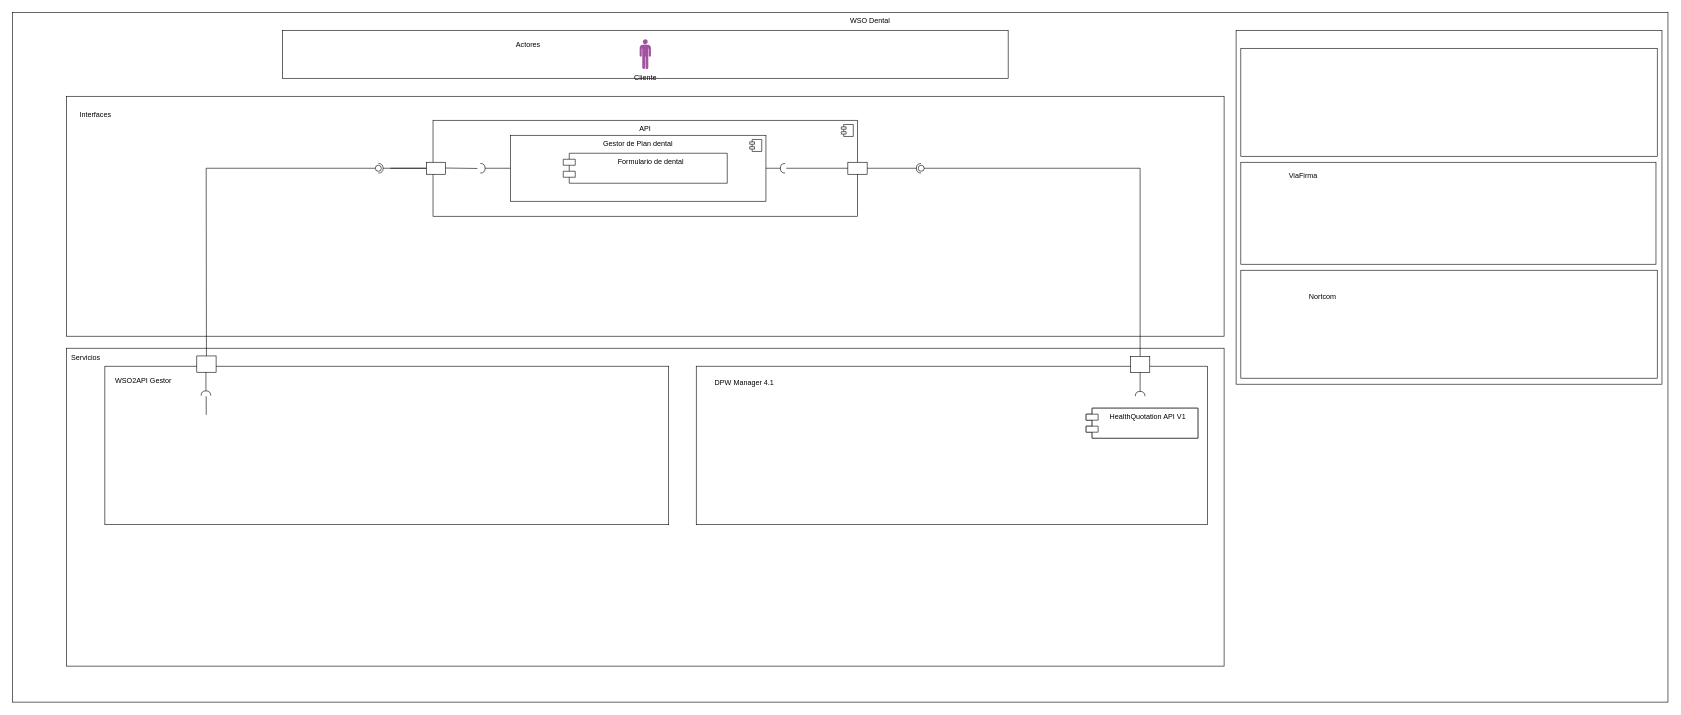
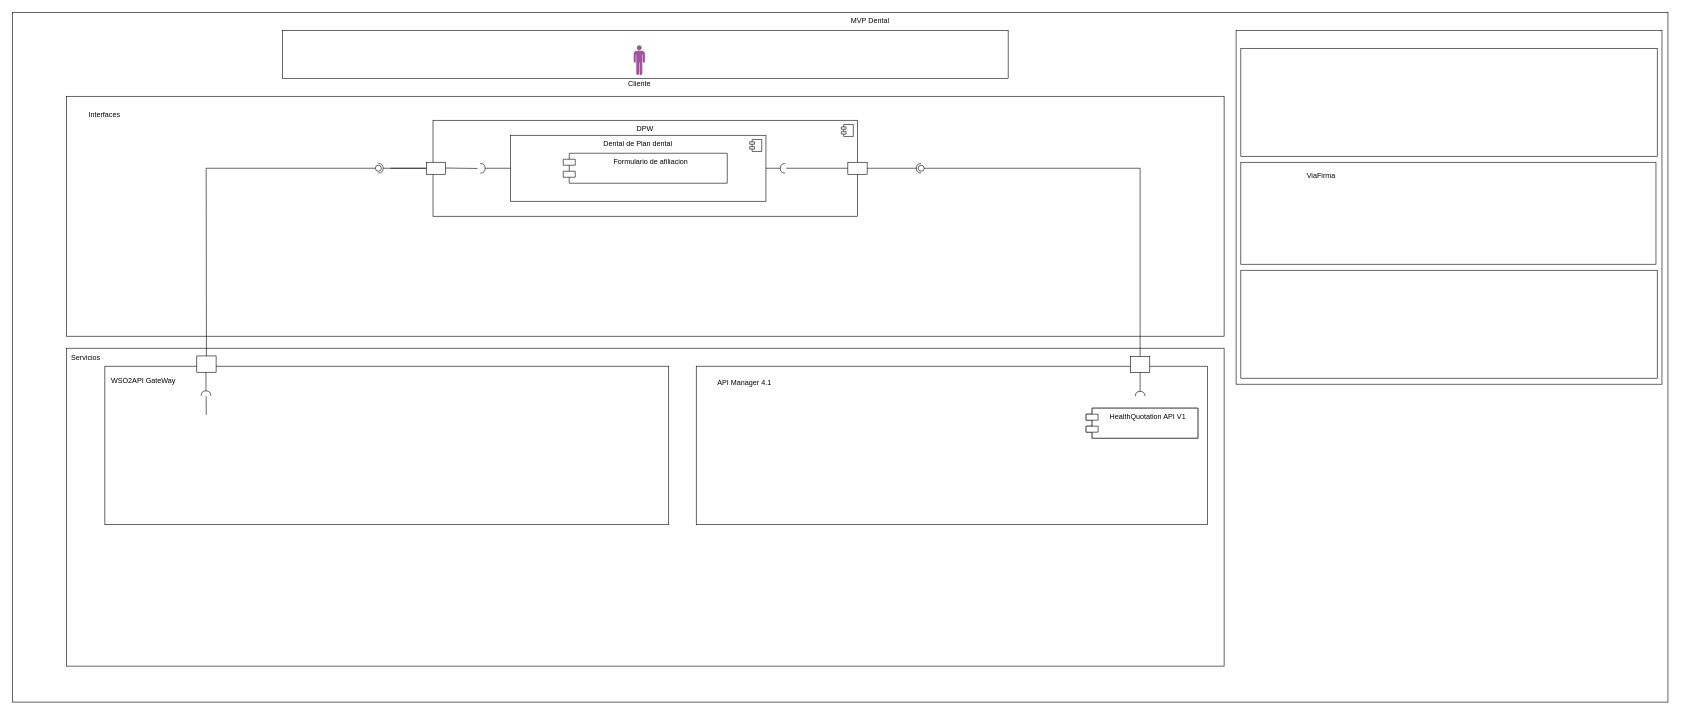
  <mxCell id="0" />
  <mxCell id="1" parent="0" />
  <mxCell id="2" value="" style="rounded=0;whiteSpace=wrap;html=1;align=left;" parent="1" vertex="1"><mxGeometry x="20" y="20" width="2760" height="1150" as="geometry" /></mxCell>
- <mxCell id="3" value="WSO Dental" style="text;html=1;strokeColor=none;fillColor=none;align=center;verticalAlign=middle;whiteSpace=wrap;rounded=0;" parent="1" vertex="1"><mxGeometry x="1340" y="20" width="220" height="30" as="geometry" /></mxCell>
+ <mxCell id="3" value="MVP Dental" style="text;html=1;strokeColor=none;fillColor=none;align=center;verticalAlign=middle;whiteSpace=wrap;rounded=0;" parent="1" vertex="1"><mxGeometry x="1340" y="20" width="220" height="30" as="geometry" /></mxCell>
  <mxCell id="4" value="" style="rounded=0;whiteSpace=wrap;html=1;" parent="1" vertex="1"><mxGeometry x="470" y="50" width="1210" height="80" as="geometry" /></mxCell>
- <mxCell id="5" value="Actores" style="text;html=1;strokeColor=none;fillColor=none;align=center;verticalAlign=middle;whiteSpace=wrap;rounded=0;" parent="1" vertex="1"><mxGeometry x="850" y="60" width="60" height="30" as="geometry" /></mxCell>
- <mxCell id="6" value="Cliente" style="verticalLabelPosition=bottom;sketch=0;html=1;fillColor=#A153A0;verticalAlign=top;align=center;pointerEvents=1;shape=mxgraph.cisco_safe.design.actor_2;" parent="1" vertex="1"><mxGeometry x="1065.5" y="65" width="19" height="50" as="geometry" /></mxCell>
+ <mxCell id="6" value="Cliente" style="verticalLabelPosition=bottom;sketch=0;html=1;fillColor=#A153A0;verticalAlign=top;align=center;pointerEvents=1;shape=mxgraph.cisco_safe.design.actor_2;" parent="1" vertex="1"><mxGeometry x="1055.5" y="75" width="19" height="50" as="geometry" /></mxCell>
  <mxCell id="7" value="" style="rounded=0;whiteSpace=wrap;html=1;container=1;horizontal=0;" parent="1" vertex="1"><mxGeometry x="110" y="160" width="1930" height="400" as="geometry"><mxRectangle x="10" y="160" width="50" height="40" as="alternateBounds" /></mxGeometry></mxCell>
- <mxCell id="8" value="API" style="html=1;dropTarget=0;whiteSpace=wrap;verticalAlign=top;" vertex="1" parent="7"><mxGeometry x="611.167" y="40" width="707.667" height="160" as="geometry" /></mxCell>
+ <mxCell id="8" value="DPW" style="html=1;dropTarget=0;whiteSpace=wrap;verticalAlign=top;" vertex="1" parent="7"><mxGeometry x="611.167" y="40" width="707.667" height="160" as="geometry" /></mxCell>
  <mxCell id="9" value="" style="shape=module;jettyWidth=8;jettyHeight=4;" vertex="1" parent="8"><mxGeometry x="1" width="20" height="20" relative="1" as="geometry"><mxPoint x="-27" y="7" as="offset" /></mxGeometry></mxCell>
- <mxCell id="10" value="Gestor de Plan dental" style="html=1;dropTarget=0;whiteSpace=wrap;verticalAlign=top;" vertex="1" parent="7"><mxGeometry x="739.997" y="65" width="426.208" height="110" as="geometry" /></mxCell>
+ <mxCell id="10" value="Dental de Plan dental" style="html=1;dropTarget=0;whiteSpace=wrap;verticalAlign=top;" vertex="1" parent="7"><mxGeometry x="739.997" y="65" width="426.208" height="110" as="geometry" /></mxCell>
  <mxCell id="11" value="" style="shape=module;jettyWidth=8;jettyHeight=4;" vertex="1" parent="10"><mxGeometry x="1" width="20" height="20" relative="1" as="geometry"><mxPoint x="-27" y="7" as="offset" /></mxGeometry></mxCell>
- <mxCell id="12" value="Interfaces" style="text;html=1;strokeColor=none;fillColor=none;align=center;verticalAlign=middle;whiteSpace=wrap;rounded=0;" parent="7" vertex="1"><mxGeometry y="10.001" width="96.5" height="41.818" as="geometry" /></mxCell>
- <mxCell id="13" value="Formulario de dental" style="shape=module;align=left;spacingLeft=20;align=center;verticalAlign=top;whiteSpace=wrap;html=1;" vertex="1" parent="7"><mxGeometry x="828.287" y="95" width="273.417" height="50" as="geometry" /></mxCell>
+ <mxCell id="12" value="Interfaces" style="text;html=1;strokeColor=none;fillColor=none;align=center;verticalAlign=middle;whiteSpace=wrap;rounded=0;" parent="7" vertex="1"><mxGeometry x="15" y="10.001" width="96.5" height="41.818" as="geometry" /></mxCell>
+ <mxCell id="13" value="Formulario de afiliacion" style="shape=module;align=left;spacingLeft=20;align=center;verticalAlign=top;whiteSpace=wrap;html=1;" vertex="1" parent="7"><mxGeometry x="828.287" y="95" width="273.417" height="50" as="geometry" /></mxCell>
  <mxCell id="14" value="" style="html=1;whiteSpace=wrap;" vertex="1" parent="7"><mxGeometry x="1302.75" y="110" width="32.167" height="20" as="geometry" /></mxCell>
  <mxCell id="15" value="" style="rounded=0;orthogonalLoop=1;jettySize=auto;html=1;endArrow=halfCircle;endFill=0;entryX=0.5;entryY=0.5;endSize=6;strokeWidth=1;sketch=0;exitX=1;exitY=0.5;exitDx=0;exitDy=0;" edge="1" parent="7" source="10"><mxGeometry relative="1" as="geometry"><mxPoint x="1109.75" y="145" as="sourcePoint" /><mxPoint x="1198.208" y="120" as="targetPoint" /></mxGeometry></mxCell>
  <mxCell id="16" value="" style="rounded=0;orthogonalLoop=1;jettySize=auto;html=1;endArrow=none;endFill=0;sketch=0;sourcePerimeterSpacing=0;targetPerimeterSpacing=0;exitX=0;exitY=0.5;exitDx=0;exitDy=0;" edge="1" parent="7" source="14"><mxGeometry relative="1" as="geometry"><mxPoint x="1286.667" y="120" as="sourcePoint" /><mxPoint x="1200" y="120" as="targetPoint" /></mxGeometry></mxCell>
  <mxCell id="17" value="" style="html=1;whiteSpace=wrap;" vertex="1" parent="7"><mxGeometry x="600" y="110" width="32.167" height="20" as="geometry" /></mxCell>
  <mxCell id="18" value="" style="rounded=0;orthogonalLoop=1;jettySize=auto;html=1;endArrow=halfCircle;endFill=0;endSize=6;strokeWidth=1;sketch=0;exitX=0;exitY=0.5;exitDx=0;exitDy=0;" edge="1" parent="7" source="10"><mxGeometry relative="1" as="geometry"><mxPoint x="510" y="260" as="sourcePoint" /><mxPoint x="690" y="120" as="targetPoint" /></mxGeometry></mxCell>
  <mxCell id="19" value="" style="rounded=0;orthogonalLoop=1;jettySize=auto;html=1;endArrow=none;endFill=0;sketch=0;sourcePerimeterSpacing=0;targetPerimeterSpacing=0;" edge="1" parent="7"><mxGeometry relative="1" as="geometry"><mxPoint x="685.17" y="120.38" as="sourcePoint" /><mxPoint x="632.17" y="119.61" as="targetPoint" /></mxGeometry></mxCell>
  <mxCell id="20" value="" style="rounded=0;orthogonalLoop=1;jettySize=auto;html=1;endArrow=halfCircle;endFill=0;entryX=0.5;entryY=0.5;endSize=6;strokeWidth=1;sketch=0;exitX=1;exitY=0.5;exitDx=0;exitDy=0;" edge="1" target="21" parent="7" source="14"><mxGeometry relative="1" as="geometry"><mxPoint x="1389" y="245" as="sourcePoint" /></mxGeometry></mxCell>
  <mxCell id="21" value="" style="ellipse;whiteSpace=wrap;html=1;align=center;aspect=fixed;resizable=0;points=[];outlineConnect=0;sketch=0;" vertex="1" parent="7"><mxGeometry x="1420" y="115" width="10" height="10" as="geometry" /></mxCell>
  <mxCell id="22" value="" style="rounded=0;orthogonalLoop=1;jettySize=auto;html=1;endArrow=halfCircle;endFill=0;entryX=0.5;entryY=0.5;endSize=6;strokeWidth=1;sketch=0;" edge="1" target="23" parent="7"><mxGeometry relative="1" as="geometry"><mxPoint x="540" y="120" as="sourcePoint" /><Array as="points"><mxPoint x="600" y="120" /></Array></mxGeometry></mxCell>
  <mxCell id="23" value="" style="ellipse;whiteSpace=wrap;html=1;align=center;aspect=fixed;resizable=0;points=[];outlineConnect=0;sketch=0;" vertex="1" parent="7"><mxGeometry x="515" y="115" width="10" height="10" as="geometry" /></mxCell>
  <mxCell id="24" value="" style="rounded=0;whiteSpace=wrap;html=1;container=1;" parent="1" vertex="1"><mxGeometry x="110" y="580" width="1930" height="530" as="geometry" /></mxCell>
  <mxCell id="25" value="Servicios" style="text;html=1;strokeColor=none;fillColor=none;align=center;verticalAlign=middle;whiteSpace=wrap;rounded=0;" parent="24" vertex="1"><mxGeometry x="-16.5" y="1.46" width="96.5" height="28.538" as="geometry" /></mxCell>
  <mxCell id="26" value="" style="rounded=0;whiteSpace=wrap;html=1;container=1;" parent="24" vertex="1"><mxGeometry x="1050" y="30" width="852.417" height="264.25" as="geometry"><mxRectangle x="10" y="160" width="50" height="40" as="alternateBounds" /></mxGeometry></mxCell>
- <mxCell id="27" value="DPW Manager 4.1" style="text;html=1;strokeColor=none;fillColor=none;align=center;verticalAlign=middle;whiteSpace=wrap;rounded=0;" parent="26" vertex="1"><mxGeometry y="12.819" width="160.833" height="29.912" as="geometry" /></mxCell>
+ <mxCell id="27" value="API Manager 4.1" style="text;html=1;strokeColor=none;fillColor=none;align=center;verticalAlign=middle;whiteSpace=wrap;rounded=0;" parent="26" vertex="1"><mxGeometry y="12.819" width="160.833" height="29.912" as="geometry" /></mxCell>
  <mxCell id="28" value="HealthQuotation API V1" style="shape=module;align=left;spacingLeft=20;align=center;verticalAlign=top;whiteSpace=wrap;html=1;" vertex="1" parent="26"><mxGeometry x="650" y="70" width="186.33" height="50" as="geometry" /></mxCell>
  <mxCell id="29" value="" style="ellipse;whiteSpace=wrap;html=1;align=center;aspect=fixed;fillColor=none;strokeColor=none;resizable=0;points=[[0.5,0.5]];outlineConnect=0;" vertex="1" parent="26"><mxGeometry x="703.5" y="30" width="10" height="10" as="geometry" /></mxCell>
  <mxCell id="30" value="HealthQuotation API V1" style="shape=module;align=left;spacingLeft=20;align=center;verticalAlign=top;whiteSpace=wrap;html=1;" vertex="1" parent="26"><mxGeometry x="650" y="70" width="186.33" height="50" as="geometry" /></mxCell>
  <mxCell id="31" value="" style="html=1;whiteSpace=wrap;" vertex="1" parent="24"><mxGeometry x="1773.92" y="13.589" width="32.167" height="27.179" as="geometry" /></mxCell>
  <mxCell id="32" value="" style="rounded=0;orthogonalLoop=1;jettySize=auto;html=1;endArrow=halfCircle;endFill=0;endSize=6;strokeWidth=1;sketch=0;fontSize=12;curved=1;exitX=0.5;exitY=1;exitDx=0;exitDy=0;" edge="1" parent="24" source="31"><mxGeometry relative="1" as="geometry"><mxPoint x="1790" y="65" as="sourcePoint" /><mxPoint x="1790" y="80" as="targetPoint" /><Array as="points"><mxPoint x="1790" y="60" /></Array></mxGeometry></mxCell>
  <mxCell id="33" value="" style="rounded=0;whiteSpace=wrap;html=1;container=1;" vertex="1" parent="24"><mxGeometry x="64.11" y="30" width="940" height="264.25" as="geometry"><mxRectangle x="10" y="160" width="50" height="40" as="alternateBounds" /></mxGeometry></mxCell>
- <mxCell id="34" value="WSO2API Gestor" style="text;html=1;strokeColor=none;fillColor=none;align=center;verticalAlign=middle;whiteSpace=wrap;rounded=0;" vertex="1" parent="33"><mxGeometry x="-24.11" y="10.089" width="177.358" height="29.912" as="geometry" /></mxCell>
+ <mxCell id="34" value="WSO2API GateWay" style="text;html=1;strokeColor=none;fillColor=none;align=center;verticalAlign=middle;whiteSpace=wrap;rounded=0;" vertex="1" parent="33"><mxGeometry x="-24.11" y="10.089" width="177.358" height="29.912" as="geometry" /></mxCell>
  <mxCell id="35" value="" style="ellipse;whiteSpace=wrap;html=1;align=center;aspect=fixed;fillColor=none;strokeColor=none;resizable=0;points=[[0.5,0.5]];outlineConnect=0;" vertex="1" parent="33"><mxGeometry x="775.783" y="30" width="10" height="10" as="geometry" /></mxCell>
  <mxCell id="36" value="" style="html=1;whiteSpace=wrap;" vertex="1" parent="33"><mxGeometry x="153.25" y="-17.091" width="32.167" height="27.179" as="geometry" /></mxCell>
  <mxCell id="37" value="" style="rounded=0;orthogonalLoop=1;jettySize=auto;html=1;endArrow=halfCircle;endFill=0;endSize=6;strokeWidth=1;sketch=0;fontSize=12;curved=1;exitX=0.5;exitY=1;exitDx=0;exitDy=0;" edge="1" parent="33"><mxGeometry relative="1" as="geometry"><mxPoint x="168.5" y="10.09" as="sourcePoint" /><mxPoint x="168.5" y="49.09" as="targetPoint" /><Array as="points"><mxPoint x="168.5" y="29.09" /></Array></mxGeometry></mxCell>
  <mxCell id="38" value="" style="rounded=0;orthogonalLoop=1;jettySize=auto;html=1;endArrow=none;endFill=0;sketch=0;sourcePerimeterSpacing=0;targetPerimeterSpacing=0;entryX=0.642;entryY=0.02;entryDx=0;entryDy=0;entryPerimeter=0;" edge="1" parent="33"><mxGeometry relative="1" as="geometry"><mxPoint x="168.89" y="50" as="sourcePoint" /><mxPoint x="168.997" y="81.0" as="targetPoint" /></mxGeometry></mxCell>
  <mxCell id="39" value="" style="rounded=0;whiteSpace=wrap;html=1;container=1;" parent="1" vertex="1"><mxGeometry x="2060" y="50" width="710" height="590" as="geometry" /></mxCell>
  <mxCell id="40" value="" style="rounded=0;whiteSpace=wrap;html=1;container=1;" parent="39" vertex="1"><mxGeometry x="7.91" y="30" width="694.19" height="180" as="geometry" /></mxCell>
  <mxCell id="41" value="" style="rounded=0;whiteSpace=wrap;html=1;container=1;" parent="39" vertex="1"><mxGeometry x="7.91" y="220" width="692.09" height="170" as="geometry" /></mxCell>
- <mxCell id="42" value="ViaFirma" style="text;html=1;strokeColor=none;fillColor=none;align=center;verticalAlign=middle;whiteSpace=wrap;rounded=0;" parent="41" vertex="1"><mxGeometry x="14.98" y="9.379" width="178.152" height="28.138" as="geometry" /></mxCell>
+ <mxCell id="42" value="ViaFirma" style="text;html=1;strokeColor=none;fillColor=none;align=center;verticalAlign=middle;whiteSpace=wrap;rounded=0;" parent="41" vertex="1"><mxGeometry x="44.98" y="9.379" width="178.152" height="28.138" as="geometry" /></mxCell>
  <mxCell id="43" value="" style="rounded=0;whiteSpace=wrap;html=1;container=1;" parent="39" vertex="1"><mxGeometry x="7.91" y="400" width="694.19" height="180" as="geometry" /></mxCell>
- <mxCell id="44" value="Nortcom" style="text;html=1;strokeColor=none;fillColor=none;align=center;verticalAlign=middle;whiteSpace=wrap;rounded=0;" parent="43" vertex="1"><mxGeometry x="45.766" y="18" width="181.266" height="54" as="geometry" /></mxCell>
  <mxCell id="45" value="" style="ellipse;whiteSpace=wrap;html=1;align=center;aspect=fixed;fillColor=none;strokeColor=none;resizable=0;points=[[0.5,0.5]];outlineConnect=0;" vertex="1" parent="1"><mxGeometry x="1500" y="300" width="10" height="10" as="geometry" /></mxCell>
  <mxCell id="46" value="" style="rounded=0;orthogonalLoop=1;jettySize=auto;html=1;endArrow=none;endFill=0;sketch=0;sourcePerimeterSpacing=0;targetPerimeterSpacing=0;exitX=0.5;exitY=0;exitDx=0;exitDy=0;" edge="1" target="21" parent="1" source="31"><mxGeometry relative="1" as="geometry"><mxPoint x="1459" y="405" as="sourcePoint" /><Array as="points"><mxPoint x="1900" y="280" /></Array></mxGeometry></mxCell>
  <mxCell id="47" value="" style="rounded=0;orthogonalLoop=1;jettySize=auto;html=1;endArrow=none;endFill=0;sketch=0;sourcePerimeterSpacing=0;targetPerimeterSpacing=0;exitX=0.5;exitY=0;exitDx=0;exitDy=0;" edge="1" target="23" parent="1" source="36"><mxGeometry relative="1" as="geometry"><mxPoint x="610" y="280" as="sourcePoint" /><Array as="points"><mxPoint x="343" y="280" /></Array></mxGeometry></mxCell>
